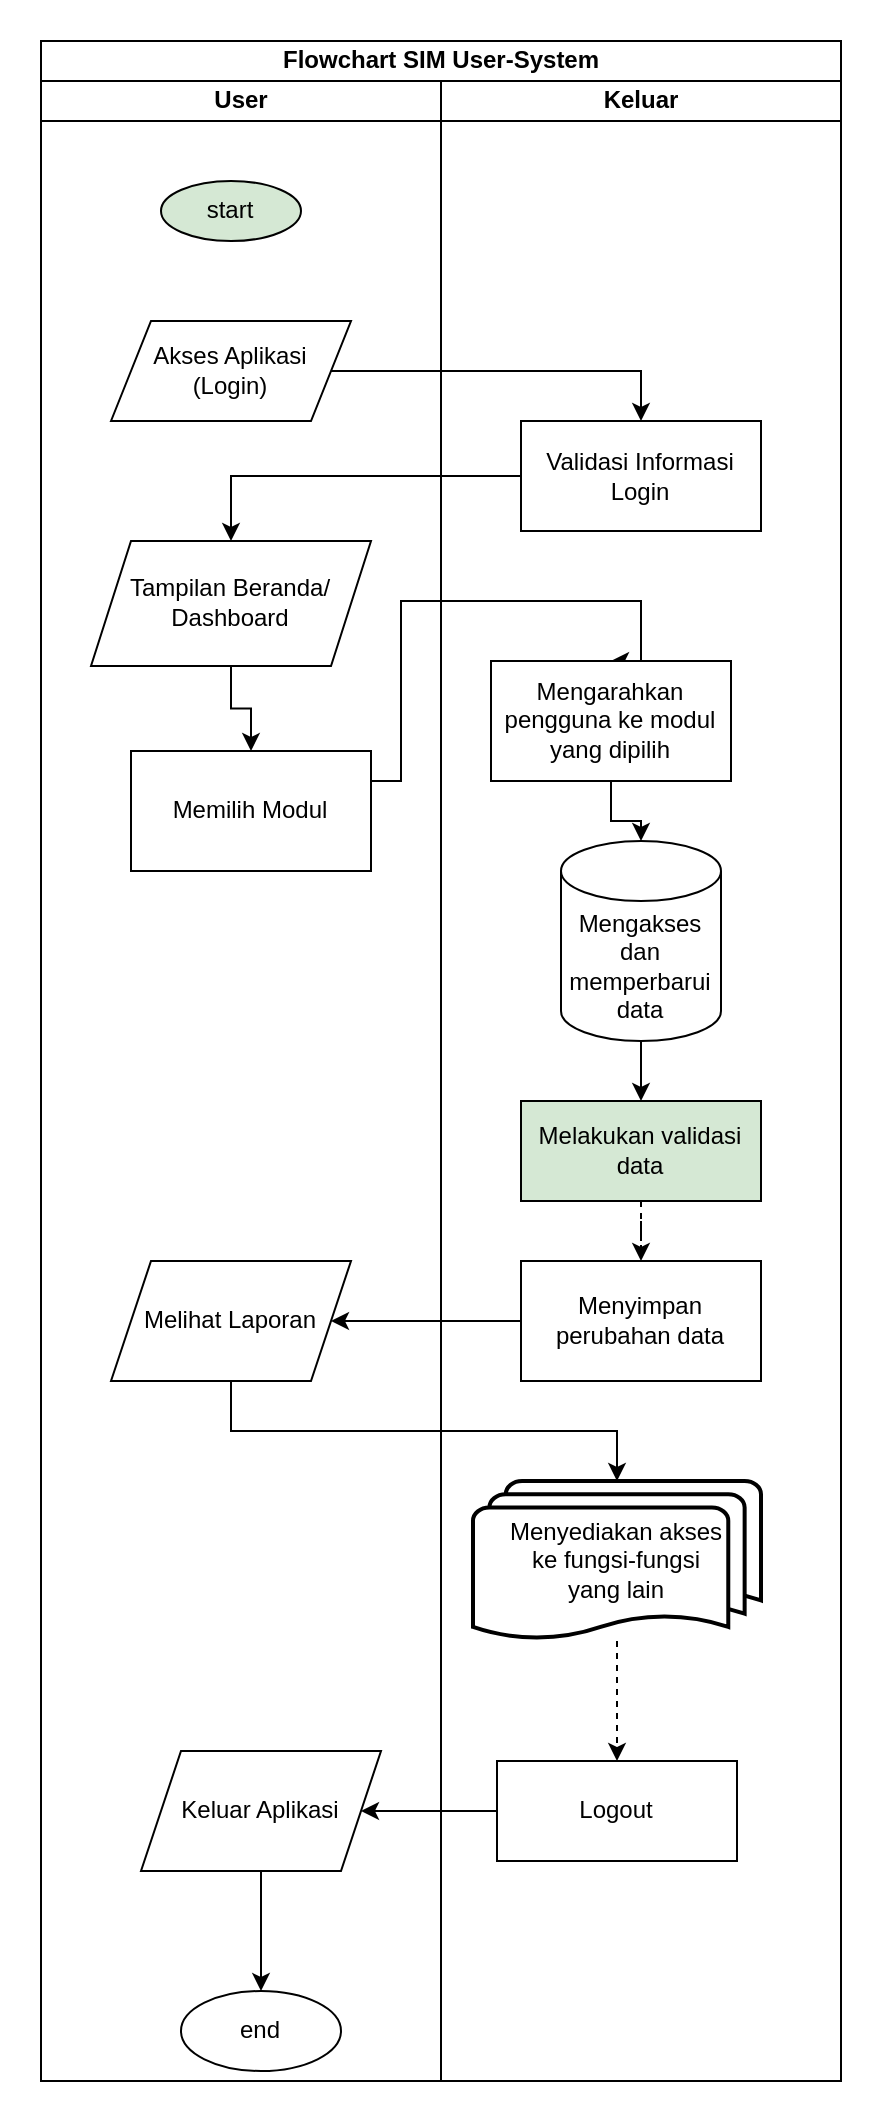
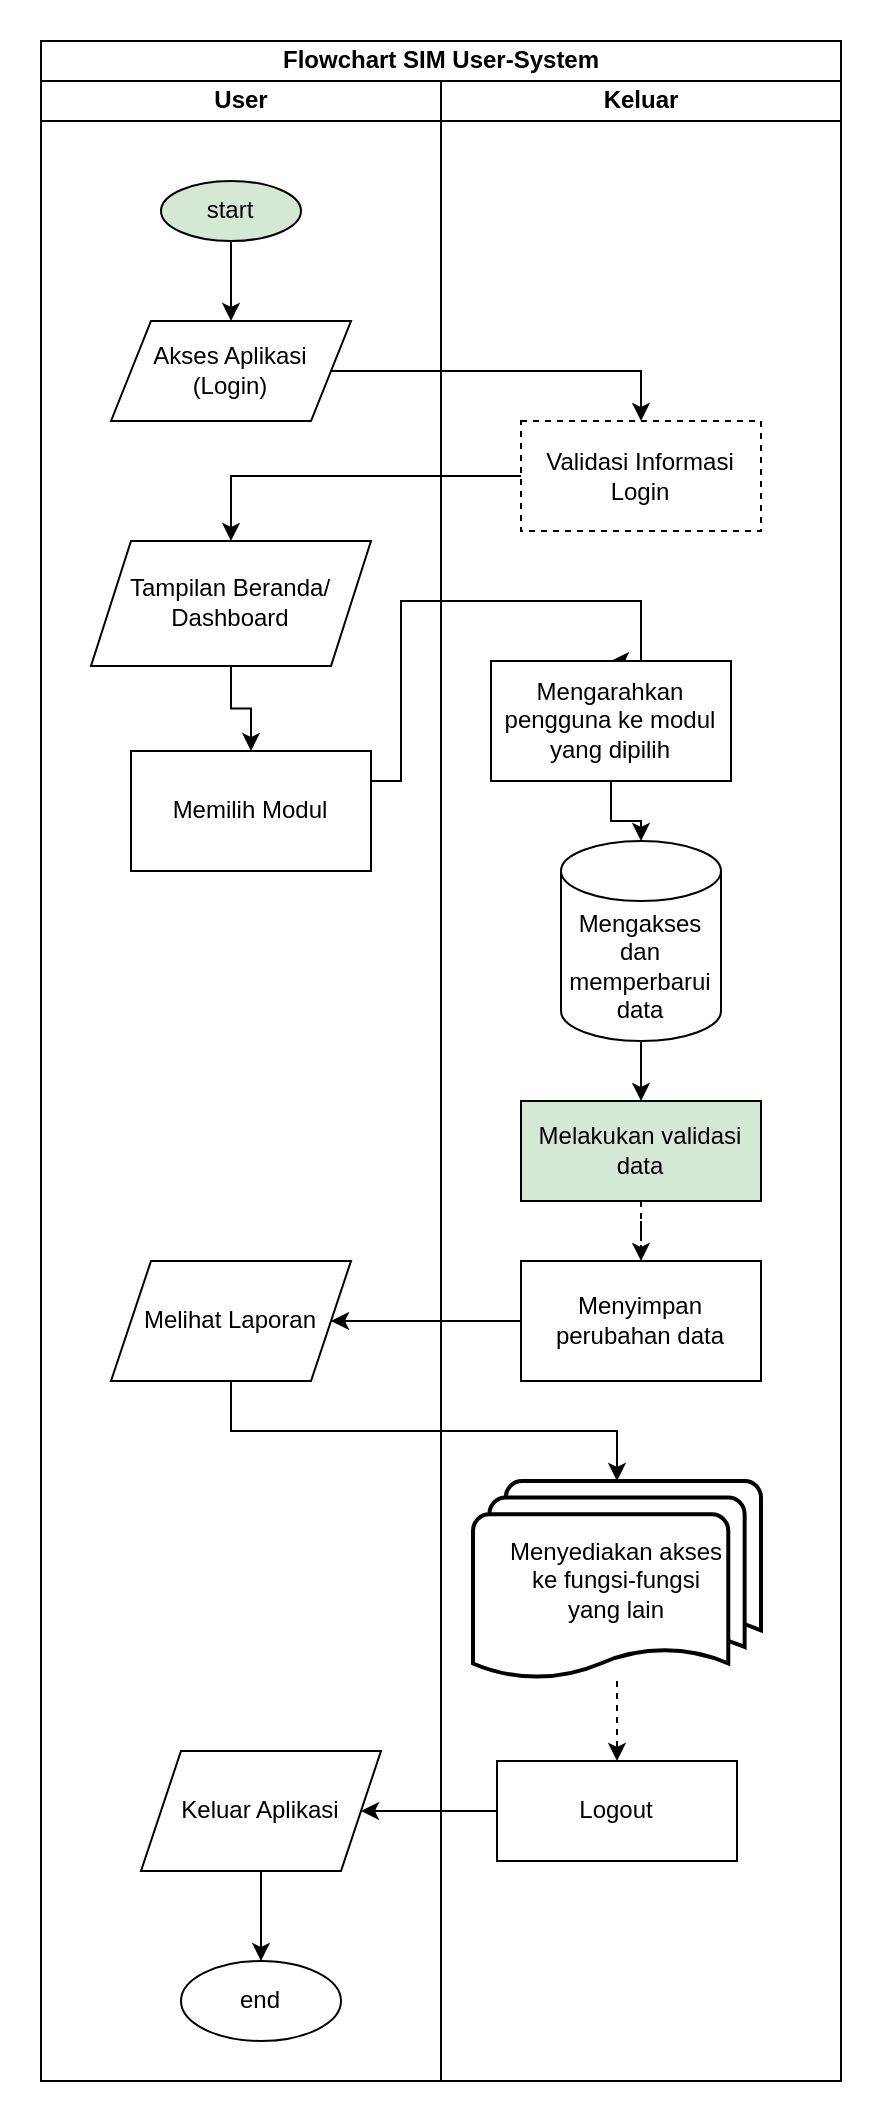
  <mxCell id="0" />
  <mxCell id="1" parent="0" />
  <mxCell id="2" value="Flowchart SIM User-System" style="swimlane;childLayout=stackLayout;resizeParent=1;resizeParentMax=0;startSize=20;html=1;" vertex="1" parent="1"><mxGeometry x="20" y="20" width="400" height="1020" as="geometry" /></mxCell>
  <mxCell id="3" value="User" style="swimlane;startSize=20;html=1;" vertex="1" parent="2"><mxGeometry y="20" width="200" height="1000" as="geometry" /></mxCell>
  <mxCell id="4" value="start" style="ellipse;whiteSpace=wrap;html=1;fillColor=#d5e8d4;" vertex="1" parent="3"><mxGeometry x="60" y="50" width="70" height="30" as="geometry" /></mxCell>
  <mxCell id="5" value="Akses Aplikasi&lt;br&gt;(Login)" style="shape=parallelogram;perimeter=parallelogramPerimeter;whiteSpace=wrap;html=1;fixedSize=1;" vertex="1" parent="3"><mxGeometry x="35" y="120" width="120" height="50" as="geometry" /></mxCell>
+ <mxCell id="6" style="edgeStyle=orthogonalEdgeStyle;rounded=0;orthogonalLoop=1;jettySize=auto;html=1;" edge="1" parent="3" source="4" target="5"><mxGeometry relative="1" as="geometry"><mxPoint x="95" y="120" as="targetPoint" /></mxGeometry></mxCell>
  <mxCell id="7" value="Tampilan Beranda/ Dashboard" style="shape=parallelogram;perimeter=parallelogramPerimeter;whiteSpace=wrap;html=1;fixedSize=1;" vertex="1" parent="3"><mxGeometry x="25" y="230" width="140" height="62.5" as="geometry" /></mxCell>
  <mxCell id="8" value="Memilih Modul" style="rounded=0;whiteSpace=wrap;html=1;" vertex="1" parent="3"><mxGeometry x="45" y="335" width="120" height="60" as="geometry" /></mxCell>
  <mxCell id="9" style="edgeStyle=orthogonalEdgeStyle;rounded=0;orthogonalLoop=1;jettySize=auto;html=1;" edge="1" parent="3" source="7" target="8"><mxGeometry relative="1" as="geometry"><mxPoint x="95" y="330" as="targetPoint" /></mxGeometry></mxCell>
  <mxCell id="10" value="Melihat Laporan" style="shape=parallelogram;perimeter=parallelogramPerimeter;whiteSpace=wrap;html=1;fixedSize=1;" vertex="1" parent="3"><mxGeometry x="35" y="590" width="120" height="60" as="geometry" /></mxCell>
- <mxCell id="11" value="end" style="ellipse;whiteSpace=wrap;html=1;" vertex="1" parent="3"><mxGeometry x="70" y="955" width="80" height="40" as="geometry" /></mxCell>
+ <mxCell id="11" value="end" style="ellipse;whiteSpace=wrap;html=1;" vertex="1" parent="3"><mxGeometry x="70" y="940" width="80" height="40" as="geometry" /></mxCell>
  <mxCell id="12" value="Keluar Aplikasi" style="shape=parallelogram;perimeter=parallelogramPerimeter;whiteSpace=wrap;html=1;fixedSize=1;" vertex="1" parent="3"><mxGeometry x="50" y="835" width="120" height="60" as="geometry" /></mxCell>
  <mxCell id="13" style="edgeStyle=orthogonalEdgeStyle;rounded=0;orthogonalLoop=1;jettySize=auto;html=1;" edge="1" parent="3" source="12" target="11"><mxGeometry relative="1" as="geometry"><mxPoint x="110" y="940" as="targetPoint" /></mxGeometry></mxCell>
  <mxCell id="14" style="edgeStyle=orthogonalEdgeStyle;rounded=0;orthogonalLoop=1;jettySize=auto;html=1;entryX=0.5;entryY=0;entryDx=0;entryDy=0;" edge="1" parent="2" source="5" target="18"><mxGeometry relative="1" as="geometry"><mxPoint x="240" y="165" as="targetPoint" /></mxGeometry></mxCell>
  <mxCell id="15" style="edgeStyle=orthogonalEdgeStyle;rounded=0;orthogonalLoop=1;jettySize=auto;html=1;" edge="1" parent="2" source="18" target="7"><mxGeometry relative="1" as="geometry"><mxPoint x="120" y="237.5" as="targetPoint" /></mxGeometry></mxCell>
  <mxCell id="16" style="edgeStyle=orthogonalEdgeStyle;rounded=0;orthogonalLoop=1;jettySize=auto;html=1;entryX=0.5;entryY=0;entryDx=0;entryDy=0;" edge="1" parent="2" source="8" target="19"><mxGeometry relative="1" as="geometry"><mxPoint x="240" y="370" as="targetPoint" /><Array as="points"><mxPoint x="180" y="370" /><mxPoint x="180" y="280" /><mxPoint x="300" y="280" /></Array></mxGeometry></mxCell>
  <mxCell id="17" value="Keluar" style="swimlane;startSize=20;html=1;" vertex="1" parent="2"><mxGeometry x="200" y="20" width="200" height="1000" as="geometry" /></mxCell>
- <mxCell id="18" value="Validasi Informasi Login" style="rounded=0;whiteSpace=wrap;html=1;" vertex="1" parent="17"><mxGeometry x="40" y="170" width="120" height="55" as="geometry" /></mxCell>
+ <mxCell id="18" value="Validasi Informasi Login" style="rounded=0;whiteSpace=wrap;html=1;dashed=1;" vertex="1" parent="17"><mxGeometry x="40" y="170" width="120" height="55" as="geometry" /></mxCell>
  <mxCell id="19" value="Mengarahkan pengguna ke modul yang dipilih" style="rounded=0;whiteSpace=wrap;html=1;" vertex="1" parent="17"><mxGeometry x="25" y="290" width="120" height="60" as="geometry" /></mxCell>
  <mxCell id="20" value="Mengakses dan memperbarui data" style="shape=cylinder3;whiteSpace=wrap;html=1;boundedLbl=1;backgroundOutline=1;size=15;" vertex="1" parent="17"><mxGeometry x="60" y="380" width="80" height="100" as="geometry" /></mxCell>
  <mxCell id="21" style="edgeStyle=orthogonalEdgeStyle;rounded=0;orthogonalLoop=1;jettySize=auto;html=1;" edge="1" parent="17" source="19" target="20"><mxGeometry relative="1" as="geometry"><mxPoint x="100" y="400" as="targetPoint" /></mxGeometry></mxCell>
  <mxCell id="22" value="Melakukan validasi data" style="rounded=0;whiteSpace=wrap;html=1;fillColor=#d5e8d4;" vertex="1" parent="17"><mxGeometry x="40" y="510" width="120" height="50" as="geometry" /></mxCell>
  <mxCell id="23" style="edgeStyle=orthogonalEdgeStyle;rounded=0;orthogonalLoop=1;jettySize=auto;html=1;" edge="1" parent="17" source="20" target="22"><mxGeometry relative="1" as="geometry"><mxPoint x="100" y="520" as="targetPoint" /></mxGeometry></mxCell>
  <mxCell id="24" value="Menyimpan perubahan data" style="rounded=0;whiteSpace=wrap;html=1;" vertex="1" parent="17"><mxGeometry x="40" y="590" width="120" height="60" as="geometry" /></mxCell>
  <mxCell id="25" style="edgeStyle=orthogonalEdgeStyle;rounded=0;orthogonalLoop=1;jettySize=auto;html=1;dashed=1;" edge="1" parent="17" source="22" target="24"><mxGeometry relative="1" as="geometry"><mxPoint x="100" y="600" as="targetPoint" /></mxGeometry></mxCell>
- <mxCell id="26" value="Menyediakan akses &lt;br&gt;ke fungsi-fungsi&lt;br&gt;yang lain" style="strokeWidth=2;html=1;shape=mxgraph.flowchart.multi-document;whiteSpace=wrap;" vertex="1" parent="17"><mxGeometry x="16" y="700" width="144" height="80" as="geometry" /></mxCell>
+ <mxCell id="26" value="Menyediakan akses &lt;br&gt;ke fungsi-fungsi&lt;br&gt;yang lain" style="strokeWidth=2;html=1;shape=mxgraph.flowchart.multi-document;whiteSpace=wrap;" vertex="1" parent="17"><mxGeometry x="16" y="700" width="144" height="100" as="geometry" /></mxCell>
  <mxCell id="27" value="Logout" style="rounded=0;whiteSpace=wrap;html=1;" vertex="1" parent="17"><mxGeometry x="28" y="840" width="120" height="50" as="geometry" /></mxCell>
  <mxCell id="28" style="edgeStyle=orthogonalEdgeStyle;rounded=0;orthogonalLoop=1;jettySize=auto;html=1;dashed=1;" edge="1" parent="17" source="26" target="27"><mxGeometry relative="1" as="geometry"><mxPoint x="88" y="860" as="targetPoint" /></mxGeometry></mxCell>
  <mxCell id="29" style="edgeStyle=orthogonalEdgeStyle;rounded=0;orthogonalLoop=1;jettySize=auto;html=1;" edge="1" parent="2" source="24" target="10"><mxGeometry relative="1" as="geometry"><mxPoint x="140" y="640" as="targetPoint" /></mxGeometry></mxCell>
  <mxCell id="30" style="edgeStyle=orthogonalEdgeStyle;rounded=0;orthogonalLoop=1;jettySize=auto;html=1;exitX=0.5;exitY=1;exitDx=0;exitDy=0;" edge="1" parent="2" source="10" target="26"><mxGeometry relative="1" as="geometry"><mxPoint x="260" y="750" as="targetPoint" /></mxGeometry></mxCell>
  <mxCell id="31" style="edgeStyle=orthogonalEdgeStyle;rounded=0;orthogonalLoop=1;jettySize=auto;html=1;" edge="1" parent="2" source="27" target="12"><mxGeometry relative="1" as="geometry"><mxPoint x="110" y="880" as="targetPoint" /></mxGeometry></mxCell>
